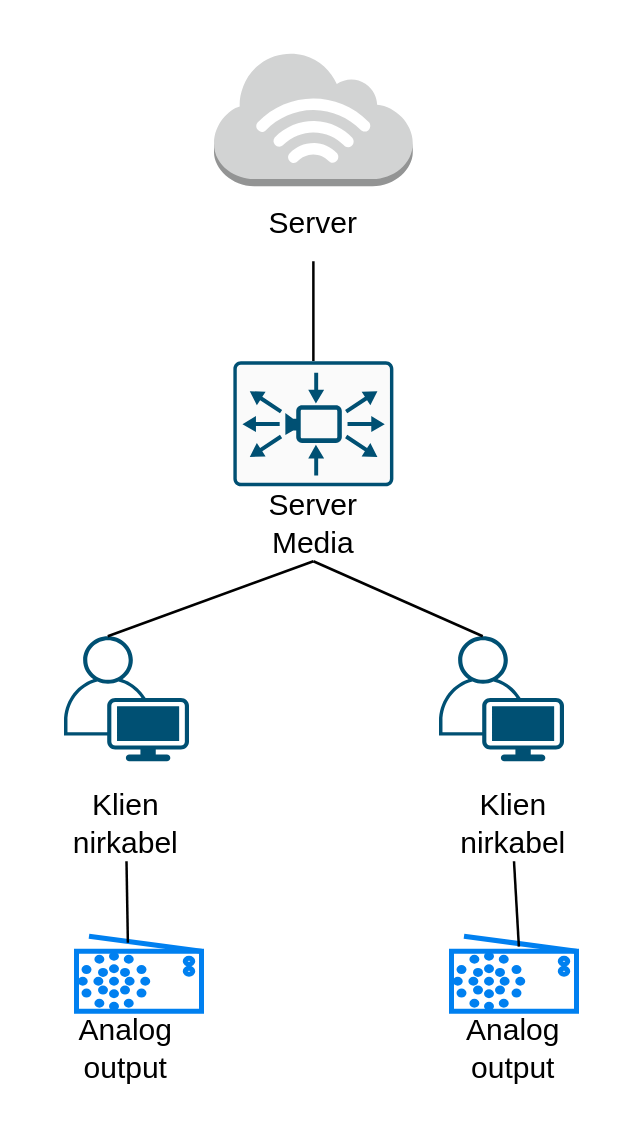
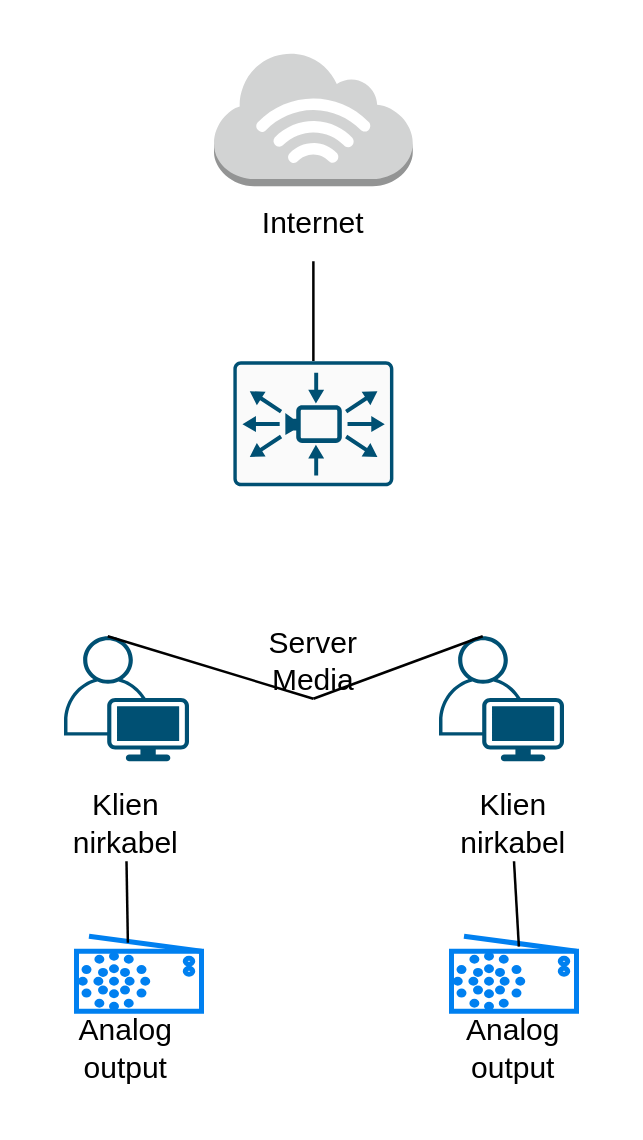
  <mxCell id="0" />
  <mxCell id="1" parent="0" />
  <mxCell id="2" value="" style="outlineConnect=0;dashed=0;verticalLabelPosition=bottom;verticalAlign=top;align=center;html=1;shape=mxgraph.aws3.internet_3;fillColor=#D2D3D3;gradientColor=none;" vertex="1" parent="1"><mxGeometry x="85" y="20" width="79.5" height="54" as="geometry" /></mxCell>
- <mxCell id="3" value="Server" style="text;html=1;align=center;verticalAlign=middle;whiteSpace=wrap;rounded=0;" vertex="1" parent="1"><mxGeometry x="94.75" y="74" width="60" height="30" as="geometry" /></mxCell>
+ <mxCell id="3" value="Internet" style="text;html=1;align=center;verticalAlign=middle;whiteSpace=wrap;rounded=0;" vertex="1" parent="1"><mxGeometry x="94.75" y="74" width="60" height="30" as="geometry" /></mxCell>
  <mxCell id="4" value="" style="endArrow=none;html=1;rounded=0;exitX=0.5;exitY=1;exitDx=0;exitDy=0;" edge="1" parent="1" source="3" target="5"><mxGeometry width="50" height="50" relative="1" as="geometry"><mxPoint x="135" y="54" as="sourcePoint" /><mxPoint x="185" y="4" as="targetPoint" /></mxGeometry></mxCell>
  <mxCell id="5" value="" style="sketch=0;points=[[0.015,0.015,0],[0.985,0.015,0],[0.985,0.985,0],[0.015,0.985,0],[0.25,0,0],[0.5,0,0],[0.75,0,0],[1,0.25,0],[1,0.5,0],[1,0.75,0],[0.75,1,0],[0.5,1,0],[0.25,1,0],[0,0.75,0],[0,0.5,0],[0,0.25,0]];verticalLabelPosition=bottom;html=1;verticalAlign=top;aspect=fixed;align=center;pointerEvents=1;shape=mxgraph.cisco19.rect;prIcon=media_server;fillColor=#FAFAFA;strokeColor=#005073;" vertex="1" parent="1"><mxGeometry x="92.75" y="144" width="64" height="50" as="geometry" /></mxCell>
- <mxCell id="6" value="Server Media" style="text;html=1;align=center;verticalAlign=middle;whiteSpace=wrap;rounded=0;" vertex="1" parent="1"><mxGeometry x="94.75" y="194" width="60" height="30" as="geometry" /></mxCell>
+ <mxCell id="6" value="Server Media" style="text;html=1;align=center;verticalAlign=middle;whiteSpace=wrap;rounded=0;" vertex="1" parent="1"><mxGeometry x="94.75" y="249" width="60" height="30" as="geometry" /></mxCell>
  <mxCell id="7" value="" style="points=[[0.35,0,0],[0.98,0.51,0],[1,0.71,0],[0.67,1,0],[0,0.795,0],[0,0.65,0]];verticalLabelPosition=bottom;sketch=0;html=1;verticalAlign=top;aspect=fixed;align=center;pointerEvents=1;shape=mxgraph.cisco19.user;fillColor=#005073;strokeColor=none;" vertex="1" parent="1"><mxGeometry x="25" y="254" width="50" height="50" as="geometry" /></mxCell>
  <mxCell id="8" value="" style="points=[[0.35,0,0],[0.98,0.51,0],[1,0.71,0],[0.67,1,0],[0,0.795,0],[0,0.65,0]];verticalLabelPosition=bottom;sketch=0;html=1;verticalAlign=top;aspect=fixed;align=center;pointerEvents=1;shape=mxgraph.cisco19.user;fillColor=#005073;strokeColor=none;" vertex="1" parent="1"><mxGeometry x="175" y="254" width="50" height="50" as="geometry" /></mxCell>
  <mxCell id="9" value="Klien nirkabel" style="text;html=1;align=center;verticalAlign=middle;whiteSpace=wrap;rounded=0;" vertex="1" parent="1"><mxGeometry x="20" y="314" width="60" height="30" as="geometry" /></mxCell>
  <mxCell id="10" value="Klien nirkabel" style="text;html=1;align=center;verticalAlign=middle;whiteSpace=wrap;rounded=0;" vertex="1" parent="1"><mxGeometry x="175" y="314" width="60" height="30" as="geometry" /></mxCell>
  <mxCell id="11" value="" style="endArrow=none;html=1;rounded=0;exitX=0.35;exitY=0;exitDx=0;exitDy=0;exitPerimeter=0;entryX=0.5;entryY=1;entryDx=0;entryDy=0;" edge="1" parent="1" source="7" target="6"><mxGeometry width="50" height="50" relative="1" as="geometry"><mxPoint x="-5" y="214" as="sourcePoint" /><mxPoint x="45" y="164" as="targetPoint" /></mxGeometry></mxCell>
  <mxCell id="12" value="" style="endArrow=none;html=1;rounded=0;exitX=0.35;exitY=0;exitDx=0;exitDy=0;exitPerimeter=0;entryX=0.5;entryY=1;entryDx=0;entryDy=0;" edge="1" parent="1" source="8" target="6"><mxGeometry width="50" height="50" relative="1" as="geometry"><mxPoint x="195" y="252" as="sourcePoint" /><mxPoint x="45" y="164" as="targetPoint" /></mxGeometry></mxCell>
  <mxCell id="13" value="" style="html=1;verticalLabelPosition=bottom;align=center;labelBackgroundColor=#ffffff;verticalAlign=top;strokeWidth=2;strokeColor=#0080F0;shadow=0;dashed=0;shape=mxgraph.ios7.icons.radio;" vertex="1" parent="1"><mxGeometry x="30" y="374" width="50" height="30" as="geometry" /></mxCell>
  <mxCell id="14" value="" style="html=1;verticalLabelPosition=bottom;align=center;labelBackgroundColor=#ffffff;verticalAlign=top;strokeWidth=2;strokeColor=#0080F0;shadow=0;dashed=0;shape=mxgraph.ios7.icons.radio;" vertex="1" parent="1"><mxGeometry x="180" y="374" width="50" height="30" as="geometry" /></mxCell>
  <mxCell id="15" value="" style="endArrow=none;html=1;rounded=0;exitX=0.411;exitY=0.086;exitDx=0;exitDy=0;exitPerimeter=0;entryX=0.5;entryY=1;entryDx=0;entryDy=0;" edge="1" parent="1" source="13" target="9"><mxGeometry width="50" height="50" relative="1" as="geometry"><mxPoint x="235" y="294" as="sourcePoint" /><mxPoint x="285" y="244" as="targetPoint" /></mxGeometry></mxCell>
  <mxCell id="16" value="" style="endArrow=none;html=1;rounded=0;exitX=0.539;exitY=0.138;exitDx=0;exitDy=0;exitPerimeter=0;entryX=0.5;entryY=1;entryDx=0;entryDy=0;" edge="1" parent="1" source="14" target="10"><mxGeometry width="50" height="50" relative="1" as="geometry"><mxPoint x="215" y="304" as="sourcePoint" /><mxPoint x="265" y="254" as="targetPoint" /></mxGeometry></mxCell>
  <mxCell id="17" value="Analog output" style="text;html=1;align=center;verticalAlign=middle;whiteSpace=wrap;rounded=0;" vertex="1" parent="1"><mxGeometry x="20" y="404" width="60" height="30" as="geometry" /></mxCell>
  <mxCell id="18" value="Analog output" style="text;html=1;align=center;verticalAlign=middle;whiteSpace=wrap;rounded=0;" vertex="1" parent="1"><mxGeometry x="175" y="404" width="60" height="30" as="geometry" /></mxCell>
